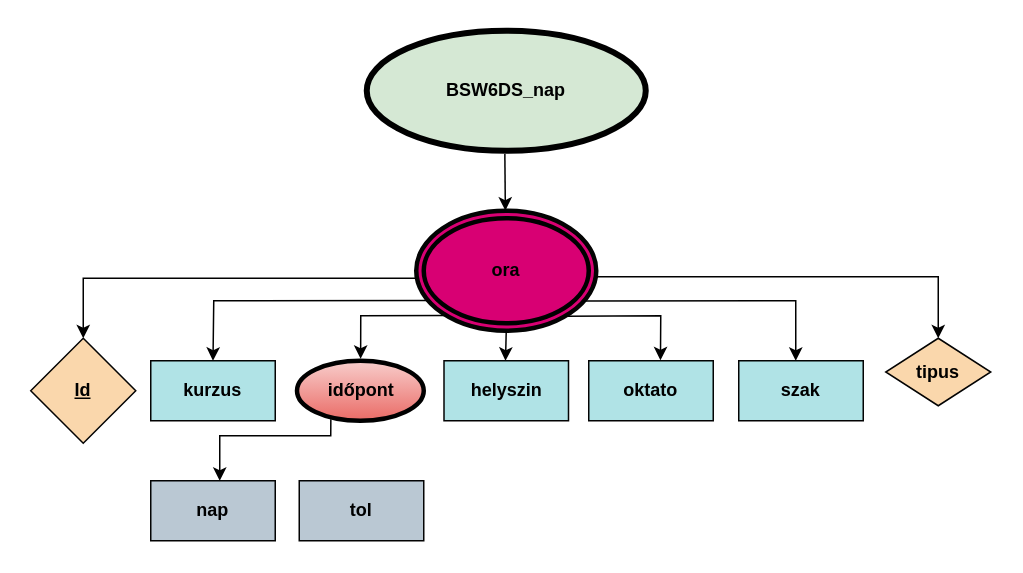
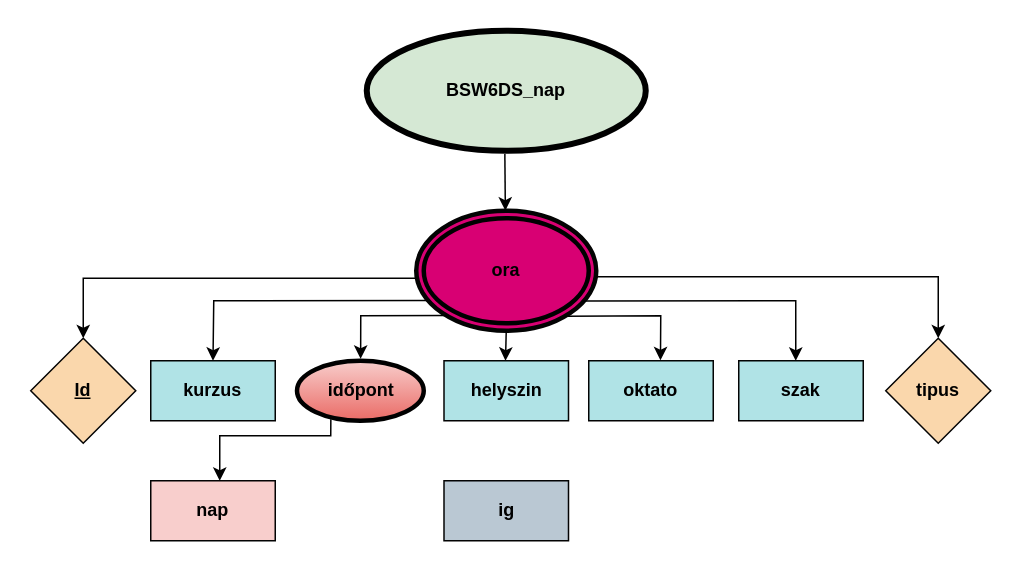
  <mxCell id="0" />
  <mxCell id="1" parent="0" />
  <mxCell id="2" value="BSW6DS_nap" style="ellipse;whiteSpace=wrap;html=1;fillColor=#d5e8d4;strokeColor=light-dark(#000000, #446e2c);strokeWidth=4;fontStyle=1" vertex="1" parent="1"><mxGeometry x="244" y="20" width="186" height="80" as="geometry" /></mxCell>
  <mxCell id="3" value="" style="ellipse;whiteSpace=wrap;html=1;fillColor=#d80073;fontColor=#ffffff;strokeColor=light-dark(#030303, #ffa9e0);strokeWidth=3;" vertex="1" parent="1"><mxGeometry x="277" y="140" width="120" height="80" as="geometry" /></mxCell>
- <mxCell id="4" value="tipus" style="rhombus;whiteSpace=wrap;html=1;fillColor=#fad7ac;strokeColor=light-dark(#030303, #46a8af);fontStyle=1" vertex="1" parent="1"><mxGeometry x="590" y="225" width="70" height="45" as="geometry" /></mxCell>
+ <mxCell id="4" value="tipus" style="rhombus;whiteSpace=wrap;html=1;fillColor=#fad7ac;strokeColor=light-dark(#030303, #46a8af);fontStyle=1" vertex="1" parent="1"><mxGeometry x="590" y="225" width="70" height="70" as="geometry" /></mxCell>
  <mxCell id="5" value="" style="endArrow=classic;html=1;rounded=0;exitX=0.495;exitY=1.026;exitDx=0;exitDy=0;exitPerimeter=0;entryX=0.495;entryY=-0.001;entryDx=0;entryDy=0;entryPerimeter=0;" edge="1" parent="1" source="2" target="3"><mxGeometry width="50" height="50" relative="1" as="geometry"><mxPoint x="336.5" y="90" as="sourcePoint" /><mxPoint x="336.5" y="140" as="targetPoint" /></mxGeometry></mxCell>
  <mxCell id="6" value="" style="endArrow=classic;html=1;rounded=0;exitX=0.5;exitY=1;exitDx=0;exitDy=0;" edge="1" parent="1" source="3"><mxGeometry width="50" height="50" relative="1" as="geometry"><mxPoint x="336.5" y="210" as="sourcePoint" /><mxPoint x="336.5" y="240" as="targetPoint" /></mxGeometry></mxCell>
  <mxCell id="7" value="" style="endArrow=classic;html=1;rounded=0;exitX=0.065;exitY=0.748;exitDx=0;exitDy=0;entryX=0.5;entryY=0;entryDx=0;entryDy=0;exitPerimeter=0;" edge="1" parent="1" source="3" target="11"><mxGeometry width="50" height="50" relative="1" as="geometry"><mxPoint x="140" y="180" as="sourcePoint" /><mxPoint x="142" y="239" as="targetPoint" /><Array as="points"><mxPoint x="142" y="200" /></Array></mxGeometry></mxCell>
  <mxCell id="8" value="" style="endArrow=classic;html=1;rounded=0;exitX=0.171;exitY=0.873;exitDx=0;exitDy=0;exitPerimeter=0;entryX=0.502;entryY=-0.032;entryDx=0;entryDy=0;entryPerimeter=0;" edge="1" parent="1" source="3" target="23"><mxGeometry width="50" height="50" relative="1" as="geometry"><mxPoint x="300" y="210" as="sourcePoint" /><mxPoint x="240" y="240" as="targetPoint" /><Array as="points"><mxPoint x="240" y="210" /></Array></mxGeometry></mxCell>
  <mxCell id="9" value="" style="endArrow=classic;html=1;rounded=0;exitX=0.929;exitY=0.752;exitDx=0;exitDy=0;entryX=0.458;entryY=0;entryDx=0;entryDy=0;entryPerimeter=0;exitPerimeter=0;" edge="1" parent="1" source="3" target="14"><mxGeometry width="50" height="50" relative="1" as="geometry"><mxPoint x="741" y="200" as="sourcePoint" /><mxPoint x="570" y="240" as="targetPoint" /><Array as="points"><mxPoint x="530" y="200" /></Array></mxGeometry></mxCell>
  <mxCell id="10" value="&lt;u&gt;Id&lt;/u&gt;" style="rhombus;whiteSpace=wrap;html=1;fillColor=#fad7ac;strokeColor=light-dark(#030303, #46a8af);fontStyle=1" vertex="1" parent="1"><mxGeometry x="20" y="225" width="70" height="70" as="geometry" /></mxCell>
  <mxCell id="11" value="kurzus" style="rounded=0;whiteSpace=wrap;html=1;fillColor=#b0e3e6;strokeColor=light-dark(#030303, #46a8af);fontStyle=1" vertex="1" parent="1"><mxGeometry x="100" y="240" width="83" height="40" as="geometry" /></mxCell>
  <mxCell id="12" value="helyszin" style="rounded=0;whiteSpace=wrap;html=1;fillColor=#b0e3e6;strokeColor=light-dark(#030303, #46a8af);fontStyle=1" vertex="1" parent="1"><mxGeometry x="295.5" y="240" width="83" height="40" as="geometry" /></mxCell>
  <mxCell id="13" value="oktato" style="rounded=0;whiteSpace=wrap;html=1;fillColor=#b0e3e6;strokeColor=light-dark(#030303, #46a8af);fontStyle=1" vertex="1" parent="1"><mxGeometry x="392" y="240" width="83" height="40" as="geometry" /></mxCell>
  <mxCell id="14" value="szak" style="rounded=0;whiteSpace=wrap;html=1;fillColor=#b0e3e6;strokeColor=light-dark(#030303, #46a8af);fontStyle=1" vertex="1" parent="1"><mxGeometry x="492" y="240" width="83" height="40" as="geometry" /></mxCell>
  <mxCell id="15" value="" style="endArrow=classic;html=1;rounded=0;entryX=0.576;entryY=-0.007;entryDx=0;entryDy=0;exitX=0.828;exitY=0.879;exitDx=0;exitDy=0;exitPerimeter=0;entryPerimeter=0;" edge="1" parent="1" source="3" target="13"><mxGeometry width="50" height="50" relative="1" as="geometry"><mxPoint x="480" y="210" as="sourcePoint" /><mxPoint x="430" y="238" as="targetPoint" /><Array as="points"><mxPoint x="440" y="210" /></Array></mxGeometry></mxCell>
  <mxCell id="16" value="" style="endArrow=classic;html=1;rounded=0;exitX=0.065;exitY=0.748;exitDx=0;exitDy=0;entryX=0.5;entryY=0;entryDx=0;entryDy=0;exitPerimeter=0;" edge="1" parent="1" target="10"><mxGeometry width="50" height="50" relative="1" as="geometry"><mxPoint x="277" y="185" as="sourcePoint" /><mxPoint x="134" y="225" as="targetPoint" /><Array as="points"><mxPoint x="55" y="185" /></Array></mxGeometry></mxCell>
  <mxCell id="17" value="" style="endArrow=classic;html=1;rounded=0;exitX=0.937;exitY=0.736;exitDx=0;exitDy=0;entryX=0.5;entryY=0;entryDx=0;entryDy=0;exitPerimeter=0;" edge="1" parent="1" target="4"><mxGeometry width="50" height="50" relative="1" as="geometry"><mxPoint x="397" y="184" as="sourcePoint" /><mxPoint x="625" y="225" as="targetPoint" /><Array as="points"><mxPoint x="625" y="184" /></Array></mxGeometry></mxCell>
- <mxCell id="18" value="nap" style="rounded=0;whiteSpace=wrap;html=1;fillColor=#bac8d3;strokeColor=light-dark(#030303, #46a8af);fontStyle=1" vertex="1" parent="1"><mxGeometry x="100" y="320" width="83" height="40" as="geometry" /></mxCell>
- <mxCell id="19" value="tol" style="rounded=0;whiteSpace=wrap;html=1;fillColor=#bac8d3;strokeColor=light-dark(#030303, #46a8af);fontStyle=1" vertex="1" parent="1"><mxGeometry x="199" y="320" width="83" height="40" as="geometry" /></mxCell>
+ <mxCell id="18" value="nap" style="rounded=0;whiteSpace=wrap;html=1;fillColor=#f8cecc;strokeColor=light-dark(#030303, #46a8af);fontStyle=1;" vertex="1" parent="1"><mxGeometry x="100" y="320" width="83" height="40" as="geometry" /></mxCell>
+ <mxCell id="20" value="ig" style="rounded=0;whiteSpace=wrap;html=1;fillColor=#bac8d3;strokeColor=light-dark(#030303, #46a8af);fontStyle=1" vertex="1" parent="1"><mxGeometry x="295.5" y="320" width="83" height="40" as="geometry" /></mxCell>
  <mxCell id="21" value="" style="endArrow=classic;html=1;rounded=0;exitX=0.267;exitY=0.975;exitDx=0;exitDy=0;entryX=0.488;entryY=0;entryDx=0;entryDy=0;entryPerimeter=0;exitPerimeter=0;" edge="1" parent="1" source="23"><mxGeometry width="50" height="50" relative="1" as="geometry"><mxPoint x="219.75" y="280" as="sourcePoint" /><mxPoint x="146" y="320" as="targetPoint" /><Array as="points"><mxPoint x="220" y="290" /><mxPoint x="146" y="290" /></Array></mxGeometry></mxCell>
  <mxCell id="22" value="ora" style="ellipse;whiteSpace=wrap;html=1;fillColor=#d80073;fontColor=light-dark(#000000, #121212);strokeColor=light-dark(#000000, #ffa9e0);strokeWidth=3;fontStyle=1" vertex="1" parent="1"><mxGeometry x="282" y="145" width="110" height="70" as="geometry" /></mxCell>
  <mxCell id="23" value="időpont" style="ellipse;whiteSpace=wrap;html=1;strokeWidth=3;fillColor=#f8cecc;strokeColor=light-dark(#000000, #d7817e);fontStyle=1;gradientColor=#ea6b66;" vertex="1" parent="1"><mxGeometry x="197.5" y="240" width="84.5" height="40" as="geometry" /></mxCell>
